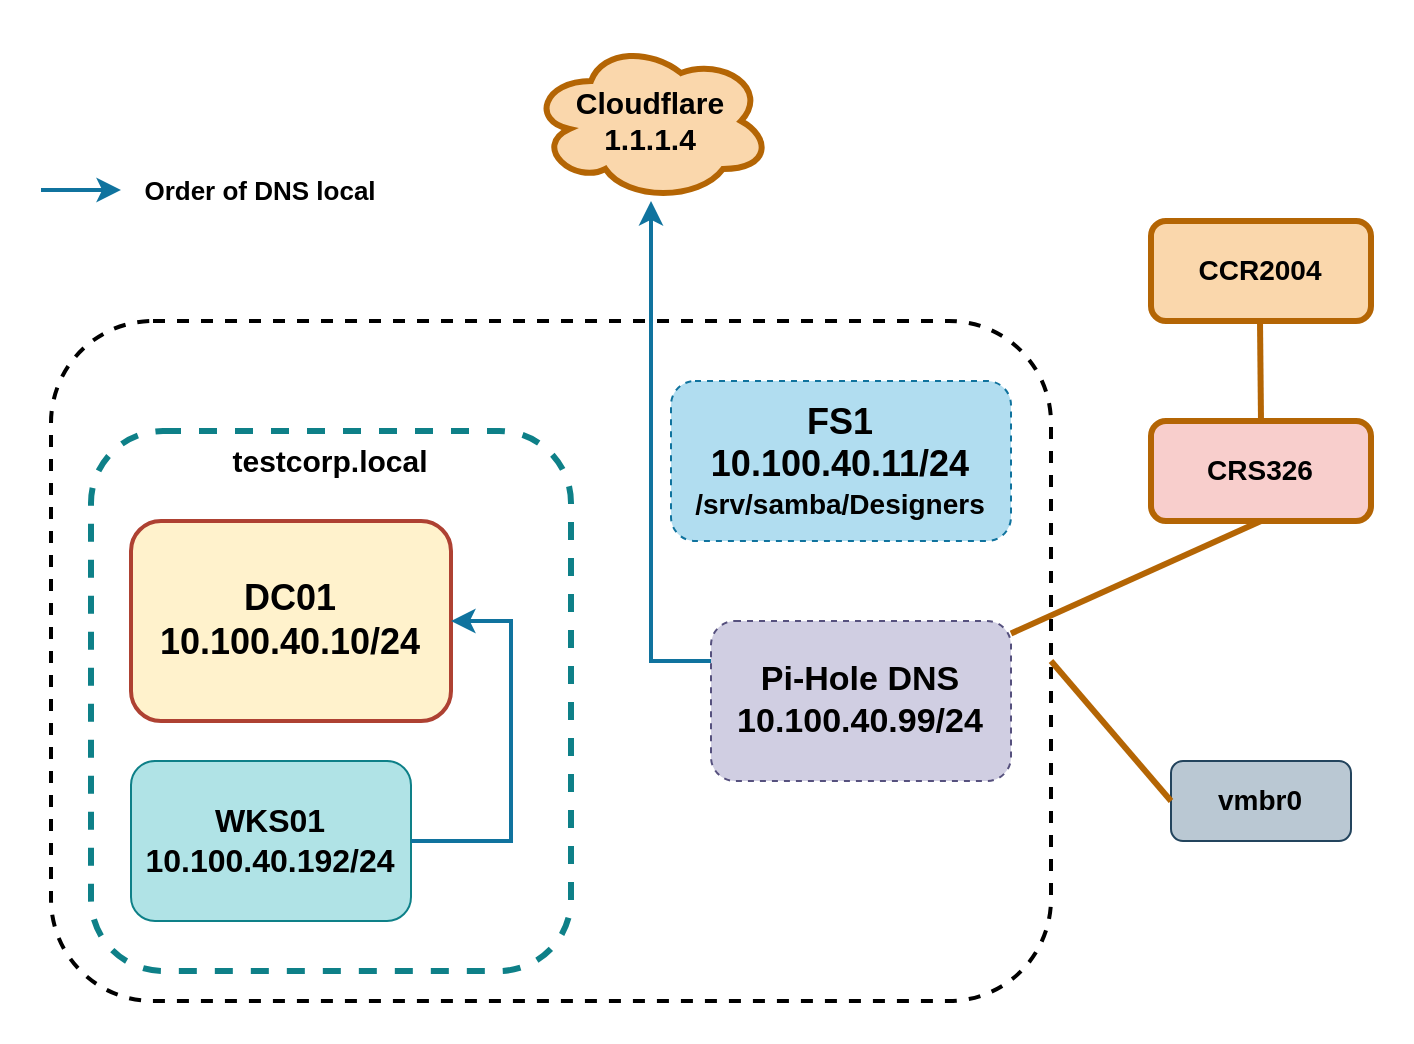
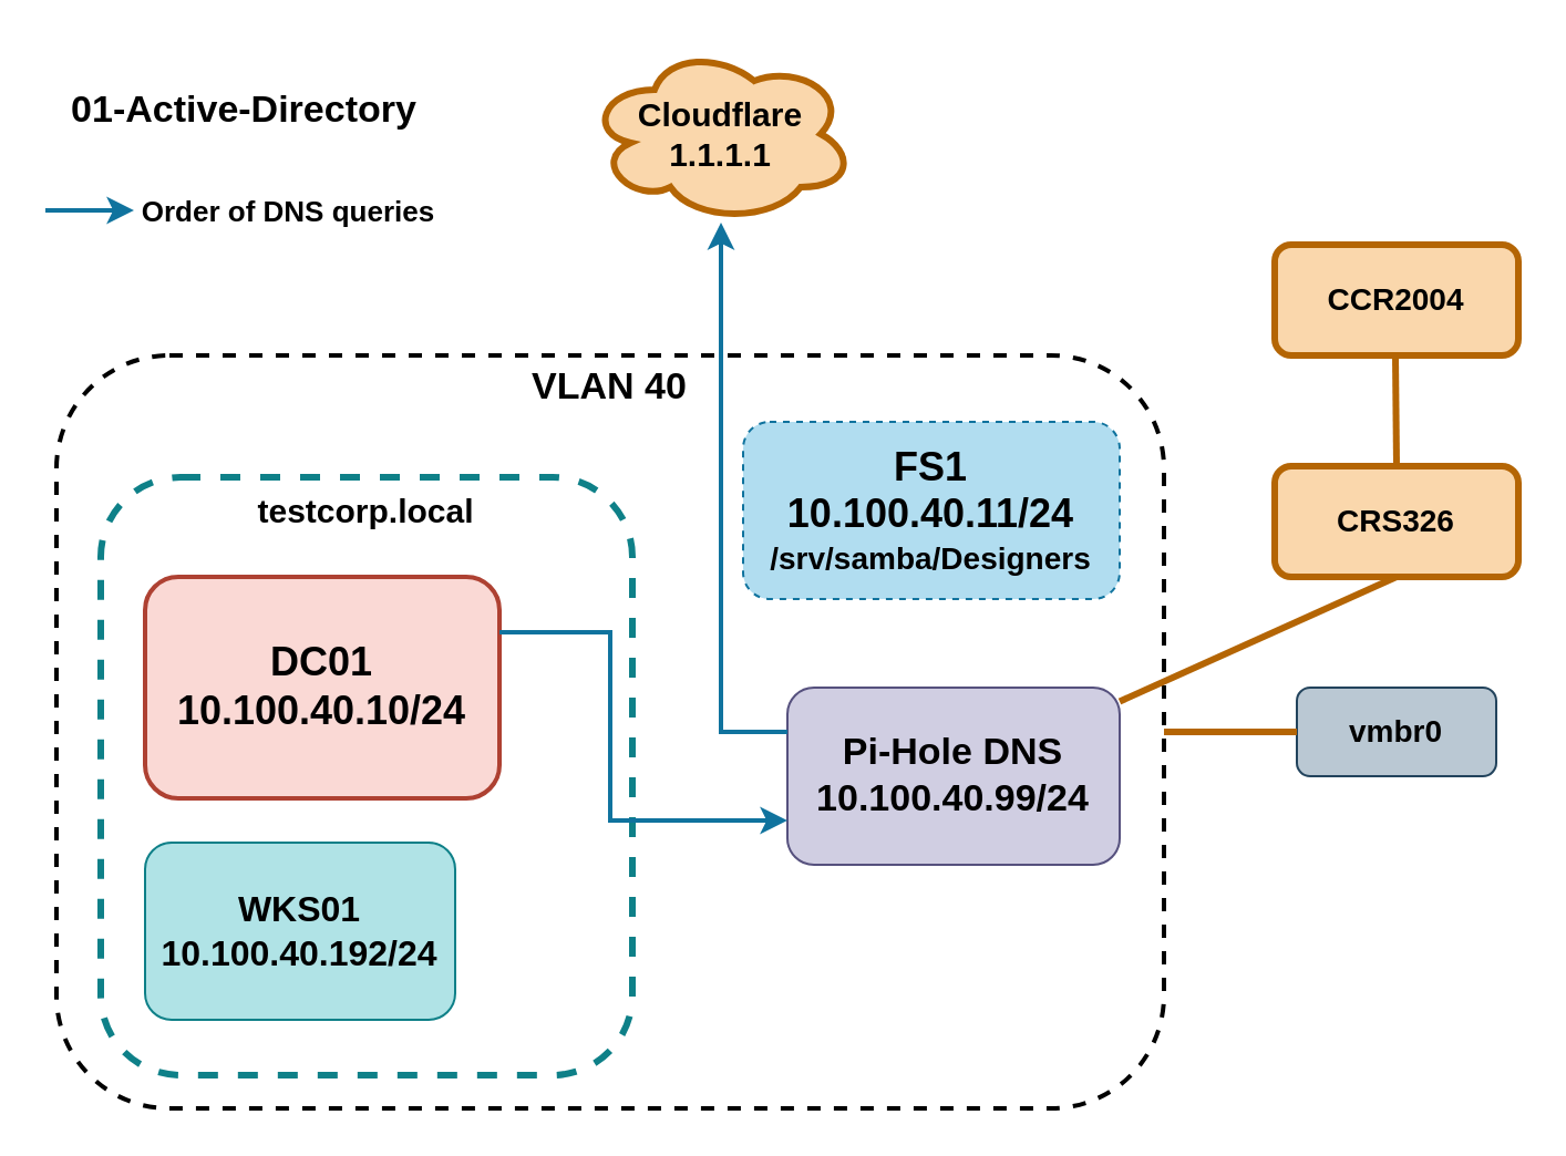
  <mxCell id="0" />
  <mxCell id="1" parent="0" />
  <mxCell id="2" value="" style="rounded=1;whiteSpace=wrap;html=1;fillColor=none;strokeColor=#0e8088;dashed=1;strokeWidth=3;" vertex="1" parent="1"><mxGeometry x="45" y="215" width="240" height="270" as="geometry" /></mxCell>
+ <mxCell id="3" value="&lt;b&gt;&lt;font style=&quot;font-size: 17px;&quot;&gt;01-Active-Directory&lt;/font&gt;&lt;/b&gt;" style="text;html=1;align=center;verticalAlign=middle;whiteSpace=wrap;rounded=0;" vertex="1" parent="1"><mxGeometry x="25" y="30" width="170" height="40" as="geometry" /></mxCell>
  <mxCell id="4" value="" style="rounded=1;whiteSpace=wrap;html=1;fillColor=none;strokeColor=light-dark(#000000,#97D077);strokeWidth=2;dashed=1;" vertex="1" parent="1"><mxGeometry x="25" y="160" width="500" height="340" as="geometry" /></mxCell>
- <mxCell id="6" value="&lt;div&gt;&lt;b&gt;&lt;font style=&quot;font-size: 18px;&quot;&gt;DC01&lt;/font&gt;&lt;/b&gt;&lt;/div&gt;&lt;div&gt;&lt;b&gt;&lt;font style=&quot;font-size: 18px;&quot;&gt;10.100.40.10/24&lt;/font&gt;&lt;/b&gt;&lt;/div&gt;" style="rounded=1;whiteSpace=wrap;html=1;fillColor=#fff2cc;strokeColor=#ae4132;strokeWidth=2;" vertex="1" parent="1"><mxGeometry x="65" y="260" width="160" height="100" as="geometry" /></mxCell>
+ <mxCell id="5" value="&lt;div&gt;&lt;b&gt;&lt;font style=&quot;font-size: 17px;&quot;&gt;VLAN 40&lt;/font&gt;&lt;/b&gt;&lt;/div&gt;" style="text;html=1;align=center;verticalAlign=middle;whiteSpace=wrap;rounded=0;" vertex="1" parent="1"><mxGeometry x="230" y="160" width="90" height="30" as="geometry" /></mxCell>
+ <mxCell id="6" value="&lt;div&gt;&lt;b&gt;&lt;font style=&quot;font-size: 18px;&quot;&gt;DC01&lt;/font&gt;&lt;/b&gt;&lt;/div&gt;&lt;div&gt;&lt;b&gt;&lt;font style=&quot;font-size: 18px;&quot;&gt;10.100.40.10/24&lt;/font&gt;&lt;/b&gt;&lt;/div&gt;" style="rounded=1;whiteSpace=wrap;html=1;fillColor=#fad9d5;strokeColor=#ae4132;strokeWidth=2;" vertex="1" parent="1"><mxGeometry x="65" y="260" width="160" height="100" as="geometry" /></mxCell>
  <mxCell id="7" value="&lt;div&gt;&lt;b&gt;&lt;font style=&quot;font-size: 16px;&quot;&gt;WKS01&lt;/font&gt;&lt;/b&gt;&lt;/div&gt;&lt;div&gt;&lt;b&gt;&lt;font style=&quot;font-size: 16px;&quot;&gt;10.100.40.192/24&lt;/font&gt;&lt;/b&gt;&lt;/div&gt;" style="rounded=1;whiteSpace=wrap;html=1;fillColor=#b0e3e6;strokeColor=#0e8088;" vertex="1" parent="1"><mxGeometry x="65" y="380" width="140" height="80" as="geometry" /></mxCell>
  <mxCell id="8" value="&lt;div&gt;&lt;b&gt;&lt;font style=&quot;font-size: 18px;&quot;&gt;FS1&lt;/font&gt;&lt;/b&gt;&lt;/div&gt;&lt;div&gt;&lt;b&gt;&lt;font style=&quot;font-size: 18px;&quot;&gt;10.100.40.11/24&lt;/font&gt;&lt;/b&gt;&lt;/div&gt;&lt;div&gt;&lt;font style=&quot;font-size: 14px;&quot;&gt;&lt;b&gt;/srv/samba/Designers&lt;/b&gt;&lt;/font&gt;&lt;/div&gt;" style="rounded=1;whiteSpace=wrap;html=1;fillColor=#b1ddf0;strokeColor=#10739e;dashed=1;" vertex="1" parent="1"><mxGeometry x="335" y="190" width="170" height="80" as="geometry" /></mxCell>
- <mxCell id="9" value="&lt;div&gt;&lt;font style=&quot;font-size: 17px;&quot;&gt;&lt;b&gt;&lt;font&gt;Pi-Hole DNS&lt;br&gt;&lt;/font&gt;&lt;/b&gt;&lt;/font&gt;&lt;/div&gt;&lt;div&gt;&lt;font style=&quot;font-size: 17px;&quot;&gt;&lt;b&gt;&lt;font&gt;10.100.40.99/24&lt;/font&gt;&lt;/b&gt;&lt;/font&gt;&lt;/div&gt;" style="rounded=1;whiteSpace=wrap;html=1;fillColor=#d0cee2;strokeColor=#56517e;dashed=1;" vertex="1" parent="1"><mxGeometry x="355" y="310" width="150" height="80" as="geometry" /></mxCell>
- <mxCell id="10" value="" style="endArrow=classic;html=1;rounded=0;exitX=1;exitY=0.5;exitDx=0;exitDy=0;entryX=1;entryY=0.5;entryDx=0;entryDy=0;fillColor=#b1ddf0;strokeColor=#10739e;strokeWidth=2;" edge="1" parent="1" source="7" target="6"><mxGeometry width="50" height="50" relative="1" as="geometry"><mxPoint x="425" y="340" as="sourcePoint" /><mxPoint x="485" y="290" as="targetPoint" /><Array as="points"><mxPoint x="255" y="420" /><mxPoint x="255" y="310" /></Array></mxGeometry></mxCell>
+ <mxCell id="9" value="&lt;div&gt;&lt;font style=&quot;font-size: 17px;&quot;&gt;&lt;b&gt;&lt;font&gt;Pi-Hole DNS&lt;br&gt;&lt;/font&gt;&lt;/b&gt;&lt;/font&gt;&lt;/div&gt;&lt;div&gt;&lt;font style=&quot;font-size: 17px;&quot;&gt;&lt;b&gt;&lt;font&gt;10.100.40.99/24&lt;/font&gt;&lt;/b&gt;&lt;/font&gt;&lt;/div&gt;" style="rounded=1;whiteSpace=wrap;html=1;fillColor=#d0cee2;strokeColor=#56517e;" vertex="1" parent="1"><mxGeometry x="355" y="310" width="150" height="80" as="geometry" /></mxCell>
+ <mxCell id="11" value="" style="endArrow=classic;html=1;rounded=0;exitX=1;exitY=0.25;exitDx=0;exitDy=0;entryX=0;entryY=0.75;entryDx=0;entryDy=0;fillColor=#b1ddf0;strokeColor=#10739e;strokeWidth=2;" edge="1" parent="1" source="6" target="9"><mxGeometry width="50" height="50" relative="1" as="geometry"><mxPoint x="435" y="340" as="sourcePoint" /><mxPoint x="385" y="390" as="targetPoint" /><Array as="points"><mxPoint x="275" y="285" /><mxPoint x="275" y="370" /></Array></mxGeometry></mxCell>
  <mxCell id="12" value="" style="endArrow=classic;html=1;rounded=0;fillColor=#b1ddf0;strokeColor=#10739e;strokeWidth=2;exitX=0;exitY=0.25;exitDx=0;exitDy=0;" edge="1" parent="1" source="9"><mxGeometry width="50" height="50" relative="1" as="geometry"><mxPoint x="405" y="300" as="sourcePoint" /><mxPoint x="325" y="100" as="targetPoint" /><Array as="points"><mxPoint x="325" y="330" /></Array></mxGeometry></mxCell>
- <mxCell id="13" value="&lt;div&gt;&lt;font style=&quot;font-size: 15px;&quot;&gt;&lt;b&gt;Cloudflare&lt;/b&gt;&lt;/font&gt;&lt;/div&gt;&lt;div&gt;&lt;font style=&quot;font-size: 15px;&quot;&gt;&lt;b&gt;1.1.1.4&lt;/b&gt;&lt;/font&gt;&lt;/div&gt;" style="ellipse;shape=cloud;whiteSpace=wrap;html=1;fillColor=#fad7ac;strokeColor=#b46504;strokeWidth=3;" vertex="1" parent="1"><mxGeometry x="265" y="20" width="120" height="80" as="geometry" /></mxCell>
+ <mxCell id="13" value="&lt;div&gt;&lt;font style=&quot;font-size: 15px;&quot;&gt;&lt;b&gt;Cloudflare&lt;/b&gt;&lt;/font&gt;&lt;/div&gt;&lt;div&gt;&lt;font style=&quot;font-size: 15px;&quot;&gt;&lt;b&gt;1.1.1.1&lt;/b&gt;&lt;/font&gt;&lt;/div&gt;" style="ellipse;shape=cloud;whiteSpace=wrap;html=1;fillColor=#fad7ac;strokeColor=#b46504;strokeWidth=3;" vertex="1" parent="1"><mxGeometry x="265" y="20" width="120" height="80" as="geometry" /></mxCell>
  <mxCell id="14" value="" style="endArrow=classic;html=1;rounded=0;fillColor=#b1ddf0;strokeColor=#10739e;strokeWidth=2;" edge="1" parent="1"><mxGeometry width="50" height="50" relative="1" as="geometry"><mxPoint x="20" y="94.5" as="sourcePoint" /><mxPoint x="60" y="94.5" as="targetPoint" /></mxGeometry></mxCell>
- <mxCell id="15" value="&lt;b&gt;&lt;font style=&quot;font-size: 13px;&quot;&gt;Order of DNS local&lt;/font&gt;&lt;/b&gt;" style="text;html=1;align=center;verticalAlign=middle;whiteSpace=wrap;rounded=0;" vertex="1" parent="1"><mxGeometry x="60" y="80" width="140" height="30" as="geometry" /></mxCell>
+ <mxCell id="15" value="&lt;b&gt;&lt;font style=&quot;font-size: 13px;&quot;&gt;Order of DNS queries&lt;/font&gt;&lt;/b&gt;" style="text;html=1;align=center;verticalAlign=middle;whiteSpace=wrap;rounded=0;" vertex="1" parent="1"><mxGeometry x="60" y="80" width="140" height="30" as="geometry" /></mxCell>
  <mxCell id="16" value="&lt;b style=&quot;color: light-dark(rgb(0, 0, 0), rgb(103, 171, 159));&quot;&gt;&lt;font style=&quot;font-size: 15px;&quot;&gt;testcorp.local&lt;/font&gt;&lt;/b&gt;" style="text;html=1;align=center;verticalAlign=middle;whiteSpace=wrap;rounded=0;fillColor=none;strokeColor=none;" vertex="1" parent="1"><mxGeometry x="95" y="215" width="140" height="30" as="geometry" /></mxCell>
- <mxCell id="17" value="&lt;b&gt;&lt;font style=&quot;font-size: 14px;&quot;&gt;vmbr0&lt;/font&gt;&lt;/b&gt;" style="rounded=1;whiteSpace=wrap;html=1;fillColor=#bac8d3;strokeColor=#23445d;" vertex="1" parent="1"><mxGeometry x="585" y="380" width="90" height="40" as="geometry" /></mxCell>
- <mxCell id="18" value="&lt;b&gt;&lt;font style=&quot;font-size: 14px;&quot;&gt;CRS326&lt;/font&gt;&lt;/b&gt;" style="rounded=1;whiteSpace=wrap;html=1;fillColor=#f8cecc;strokeColor=#b46504;strokeWidth=3;" vertex="1" parent="1"><mxGeometry x="575" y="210" width="110" height="50" as="geometry" /></mxCell>
+ <mxCell id="17" value="&lt;b&gt;&lt;font style=&quot;font-size: 14px;&quot;&gt;vmbr0&lt;/font&gt;&lt;/b&gt;" style="rounded=1;whiteSpace=wrap;html=1;fillColor=#bac8d3;strokeColor=#23445d;" vertex="1" parent="1"><mxGeometry x="585" y="310" width="90" height="40" as="geometry" /></mxCell>
+ <mxCell id="18" value="&lt;b&gt;&lt;font style=&quot;font-size: 14px;&quot;&gt;CRS326&lt;/font&gt;&lt;/b&gt;" style="rounded=1;whiteSpace=wrap;html=1;fillColor=#fad7ac;strokeColor=#b46504;strokeWidth=3;" vertex="1" parent="1"><mxGeometry x="575" y="210" width="110" height="50" as="geometry" /></mxCell>
  <mxCell id="19" value="&lt;font style=&quot;font-size: 14px;&quot;&gt;&lt;b&gt;CCR2004&lt;/b&gt;&lt;/font&gt;" style="rounded=1;whiteSpace=wrap;html=1;fillColor=#fad7ac;strokeColor=#b46504;strokeWidth=3;" vertex="1" parent="1"><mxGeometry x="575" y="110" width="110" height="50" as="geometry" /></mxCell>
  <mxCell id="20" value="" style="endArrow=none;html=1;rounded=1;entryX=0;entryY=0.5;entryDx=0;entryDy=0;exitX=1;exitY=0.5;exitDx=0;exitDy=0;curved=0;strokeWidth=3;fillColor=#fad7ac;strokeColor=#b46504;" edge="1" parent="1" source="4" target="17"><mxGeometry width="50" height="50" relative="1" as="geometry"><mxPoint x="405" y="300" as="sourcePoint" /><mxPoint x="455" y="250" as="targetPoint" /></mxGeometry></mxCell>
  <mxCell id="21" value="" style="endArrow=none;html=1;rounded=1;exitX=0.5;exitY=1;exitDx=0;exitDy=0;curved=0;strokeWidth=3;fillColor=#fad7ac;strokeColor=#b46504;" edge="1" parent="1" source="18" target="9"><mxGeometry width="50" height="50" relative="1" as="geometry"><mxPoint x="535" y="320" as="sourcePoint" /><mxPoint x="595" y="320" as="targetPoint" /></mxGeometry></mxCell>
  <mxCell id="22" value="" style="endArrow=none;html=1;rounded=1;entryX=0.5;entryY=0;entryDx=0;entryDy=0;exitX=0.5;exitY=1;exitDx=0;exitDy=0;curved=0;strokeWidth=3;fillColor=#fad7ac;strokeColor=#b46504;" edge="1" parent="1" target="18"><mxGeometry width="50" height="50" relative="1" as="geometry"><mxPoint x="629.5" y="160" as="sourcePoint" /><mxPoint x="629.5" y="210" as="targetPoint" /></mxGeometry></mxCell>
